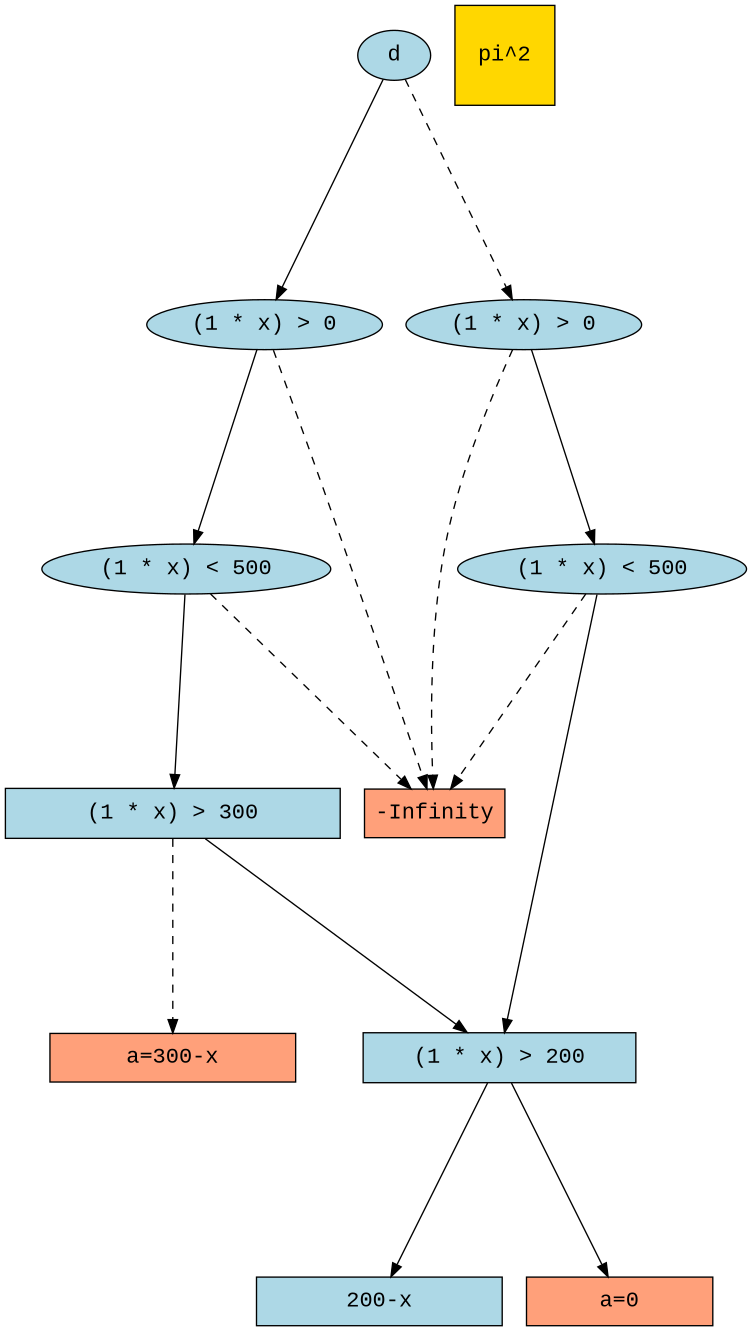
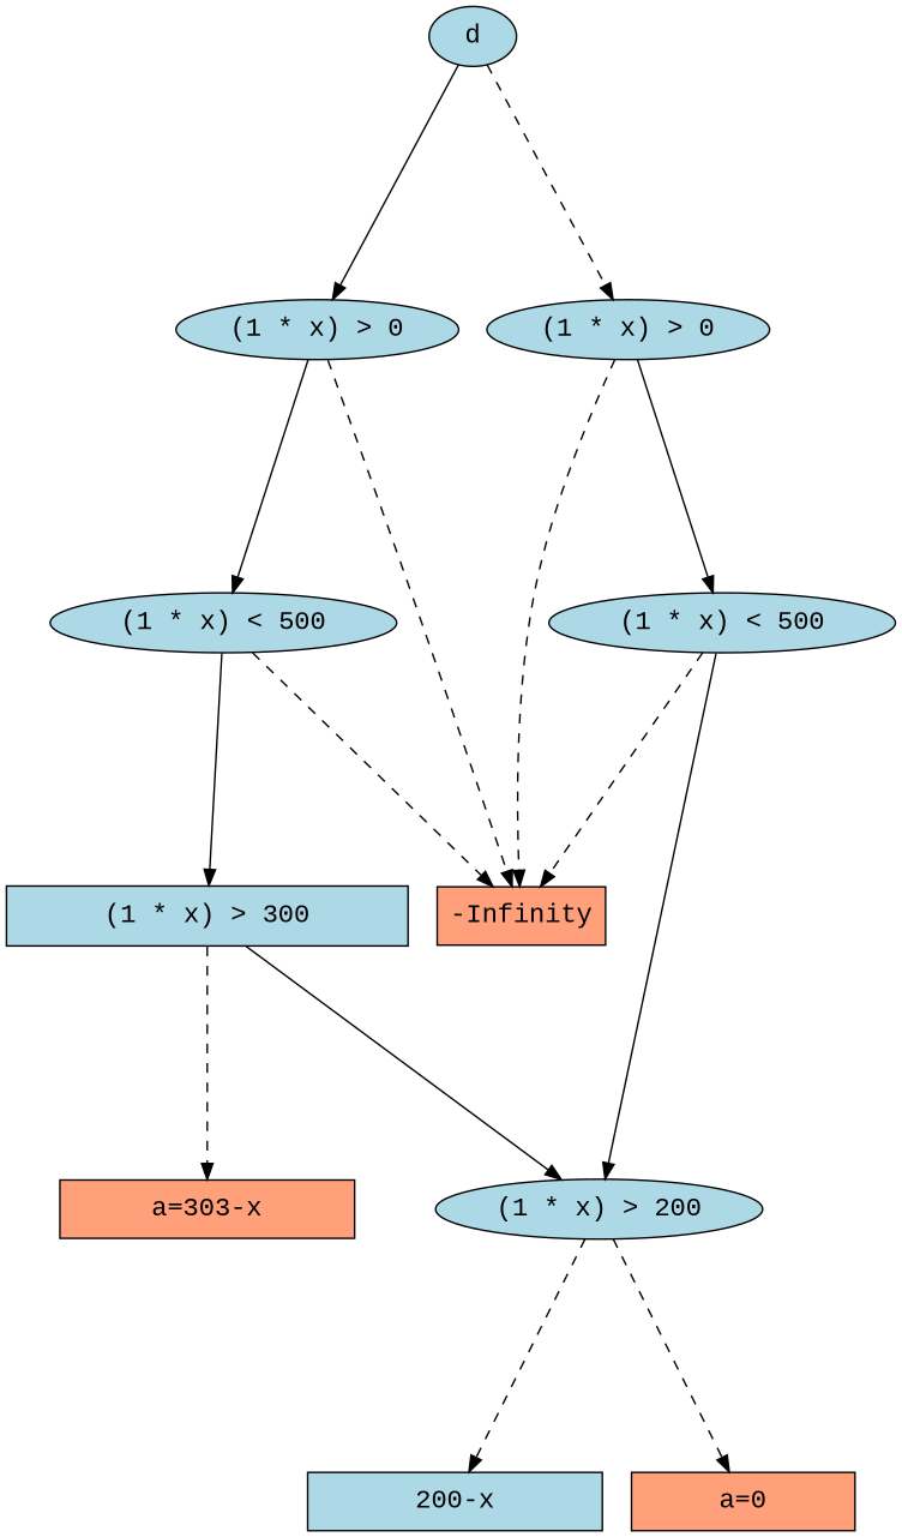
  digraph {
    fontname="Liberation Mono"
    fontsize=16
    ranksep=2.00
    node [fillcolor=lightblue fontname="Liberation Mono" fontsize=16 style=filled]
    edge [fontname="Liberation Mono"]
-   n1 [height=0.51069 label="(1 * x) > 200" width=2.8072 shape=box]
+   n1 [height=0.51069 label="(1 * x) > 200" width=2.8072]
    n2 [label="200-x" shape=box width=2.5347]
    n3 [fillcolor=lightsalmon label="a=0" shape=box width=1.9236]
    n4 [height=0.51069 label=d]
    n5 [height=0.51069 label="(1 * x) > 0" width=1.6207]
    n6 [height=0.51069 label="(1 * x) > 0" width=1.6207]
    n7 [height=0.51069 label="(1 * x) < 500" width=2.9789]
    n8 [fillcolor=lightsalmon label="-Infinity" shape=box width=0.92361]
    n9 [height=0.51069 label="(1 * x) < 500" width=2.9789]
    n10 [height=0.51069 label="(1 * x) > 300" shape=box width=3.4507]
-   n11 [fillcolor=lightsalmon label="a=300-x" shape=box width=2.5347]
-   n12 [fillcolor=gold height=1.0278 label="\pi^2" shape=box width=1.0278]
-   n1 -> n2 [style=solid]
-   n1 -> n3
+   n11 [fillcolor=lightsalmon label="a=303-x" shape=box width=2.5347]
+   n1 -> n2 [style=dashed]
+   n1 -> n3 [style=dashed]
    n4 -> n5
    n4 -> n6 [style=dashed]
    n5 -> n7
    n5 -> n8 [style=dashed]
    n6 -> n8 [style=dashed]
    n6 -> n9
    n7 -> n8 [style=dashed]
    n7 -> n10
    n9 -> n1
    n9 -> n8 [style=dashed]
    n10 -> n1
    n10 -> n11 [style=dashed]
  }
